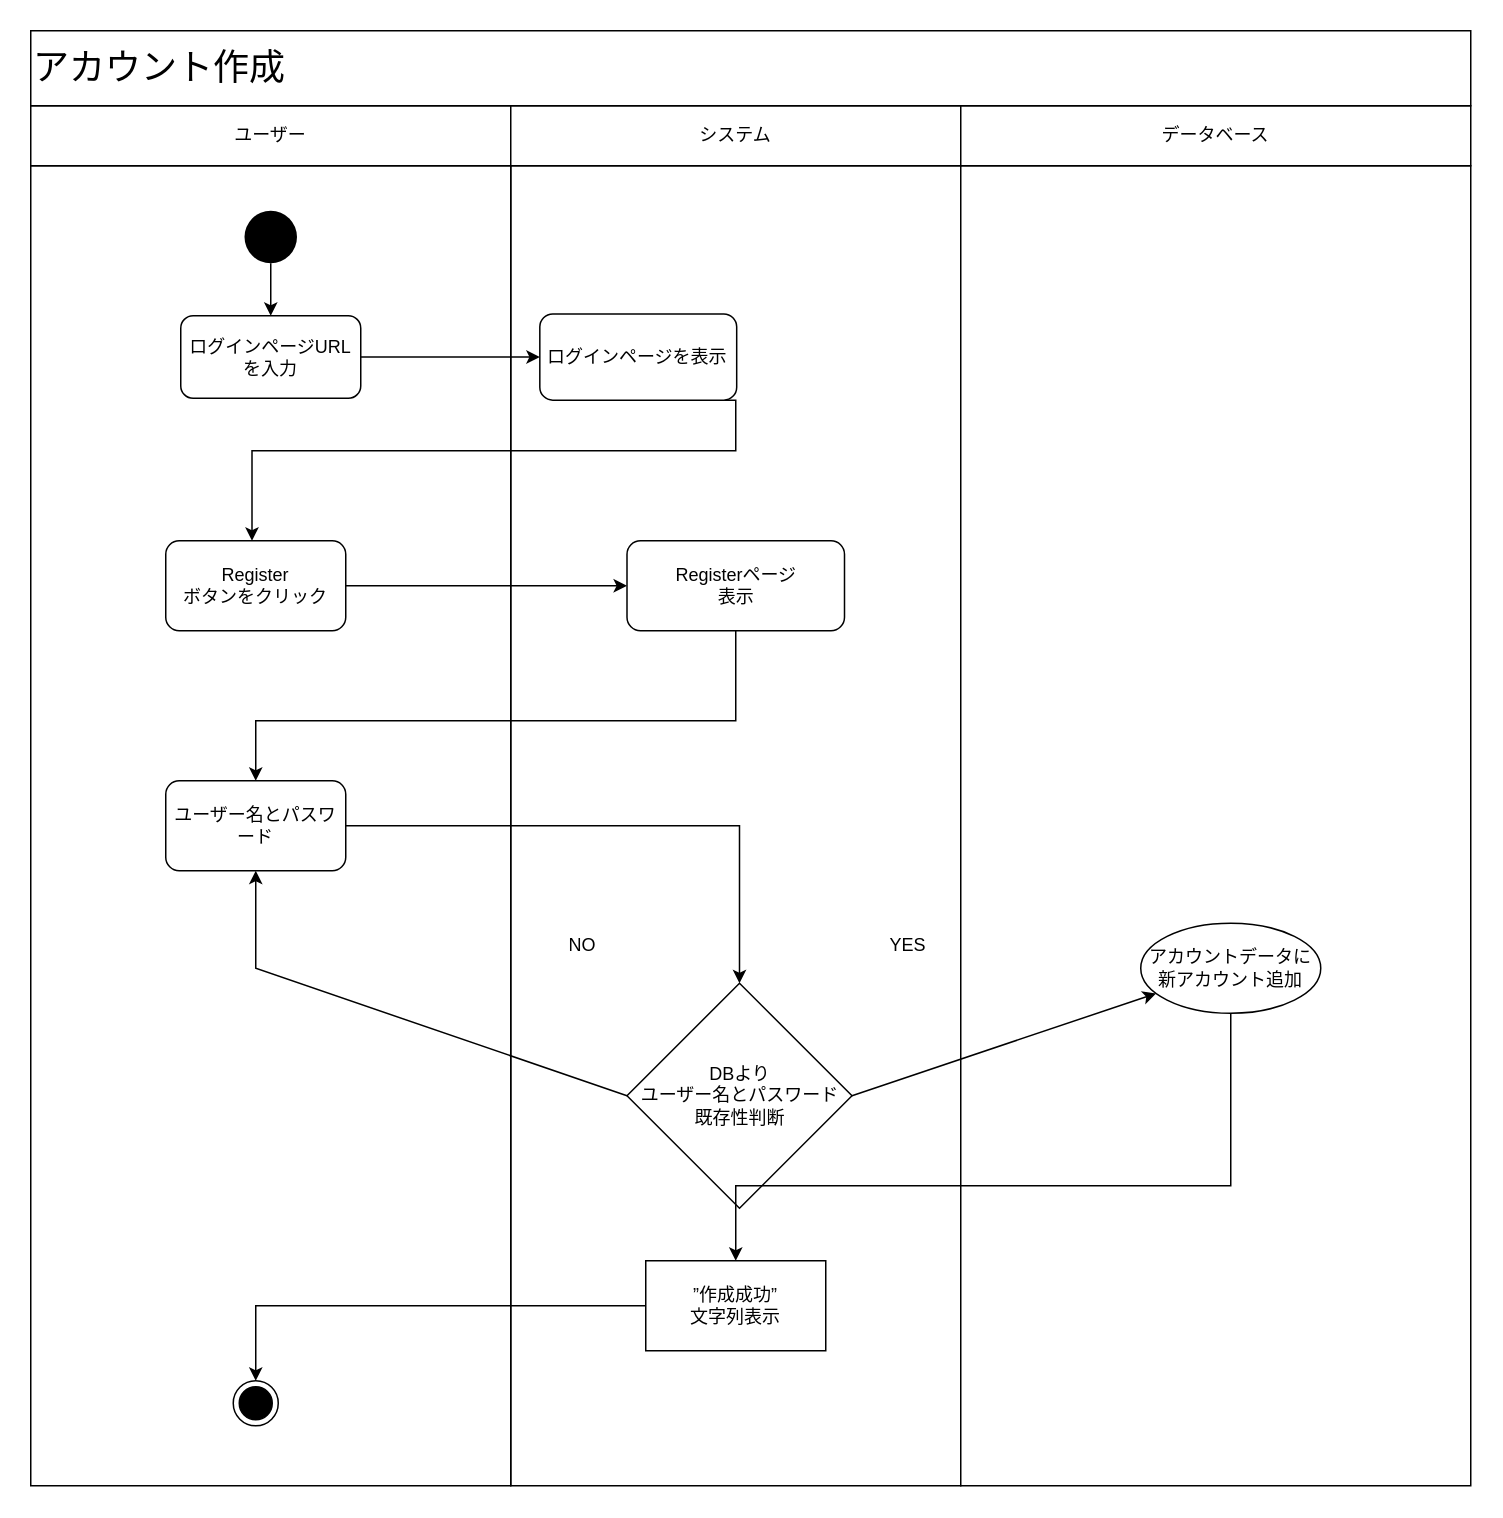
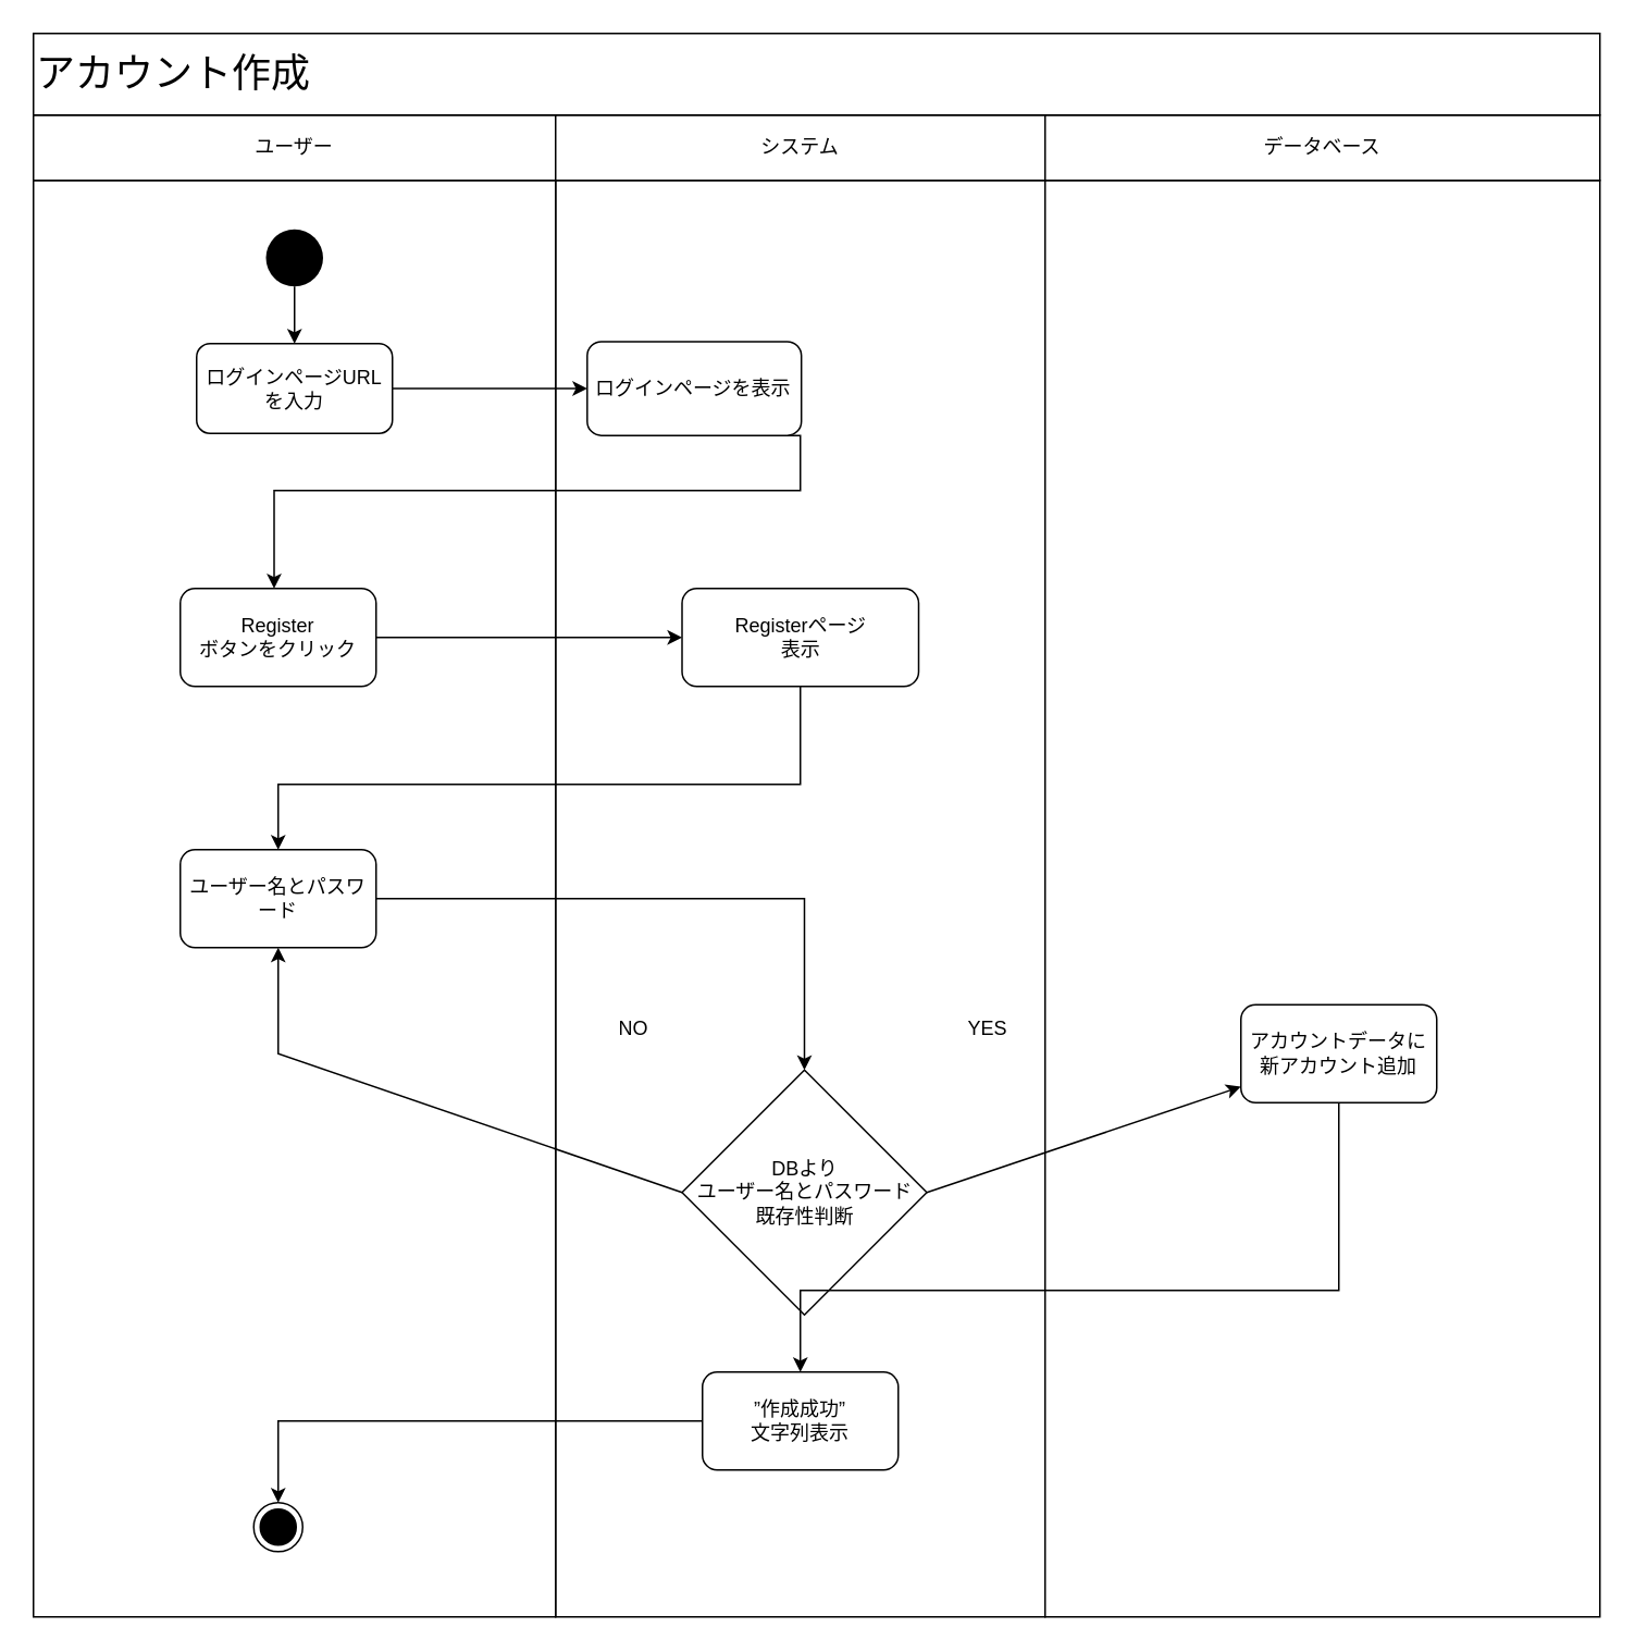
  <mxCell id="0" />
  <mxCell id="1" parent="0" />
  <mxCell id="2" value="" style="rounded=0;whiteSpace=wrap;html=1;direction=south;" parent="1" vertex="1"><mxGeometry x="340" y="110" width="300" height="880" as="geometry" /></mxCell>
  <mxCell id="3" value="" style="rounded=0;whiteSpace=wrap;html=1;direction=south;" parent="1" vertex="1"><mxGeometry x="20" y="110" width="320" height="880" as="geometry" /></mxCell>
  <mxCell id="4" value="" style="rounded=0;whiteSpace=wrap;html=1;direction=south;" parent="1" vertex="1"><mxGeometry x="640" y="110" width="340" height="880" as="geometry" /></mxCell>
  <mxCell id="5" value="ユーザー" style="rounded=0;whiteSpace=wrap;html=1;direction=south;" parent="1" vertex="1"><mxGeometry x="20" y="70" width="320" height="40" as="geometry" /></mxCell>
  <mxCell id="6" value="システム" style="rounded=0;whiteSpace=wrap;html=1;" parent="1" vertex="1"><mxGeometry x="340" y="70" width="300" height="40" as="geometry" /></mxCell>
  <mxCell id="7" value="データベース" style="rounded=0;whiteSpace=wrap;html=1;" parent="1" vertex="1"><mxGeometry x="640" y="70" width="340" height="40" as="geometry" /></mxCell>
  <mxCell id="8" value="" style="edgeStyle=orthogonalEdgeStyle;rounded=0;orthogonalLoop=1;jettySize=auto;html=1;" parent="1" source="9" target="11" edge="1"><mxGeometry relative="1" as="geometry" /></mxCell>
  <mxCell id="9" value="" style="ellipse;fillColor=#000000;strokeColor=none;" parent="1" vertex="1"><mxGeometry x="162.5" y="140" width="35" height="35" as="geometry" /></mxCell>
  <mxCell id="10" style="edgeStyle=orthogonalEdgeStyle;rounded=0;orthogonalLoop=1;jettySize=auto;html=1;entryX=0;entryY=0.5;entryDx=0;entryDy=0;" parent="1" source="11" target="14" edge="1"><mxGeometry relative="1" as="geometry" /></mxCell>
  <mxCell id="11" value="ログインページURLを入力" style="rounded=1;whiteSpace=wrap;html=1;" parent="1" vertex="1"><mxGeometry x="120" y="210" width="120" height="55" as="geometry" /></mxCell>
  <mxCell id="12" style="edgeStyle=orthogonalEdgeStyle;rounded=0;orthogonalLoop=1;jettySize=auto;html=1;entryX=0.5;entryY=0;entryDx=0;entryDy=0;exitX=0.5;exitY=1;exitDx=0;exitDy=0;" parent="1" source="14" edge="1"><mxGeometry relative="1" as="geometry"><Array as="points"><mxPoint x="490" y="300" /><mxPoint x="168" y="300" /></Array><mxPoint x="167.5" y="360" as="targetPoint" /></mxGeometry></mxCell>
  <mxCell id="13" value="Register&lt;br&gt;ボタンをクリック" style="rounded=1;whiteSpace=wrap;html=1;" parent="1" vertex="1"><mxGeometry x="110" y="360" width="120" height="60" as="geometry" /></mxCell>
  <mxCell id="14" value="ログインページを表示" style="rounded=1;whiteSpace=wrap;html=1;" parent="1" vertex="1"><mxGeometry x="359.38" y="208.75" width="131.25" height="57.5" as="geometry" /></mxCell>
  <mxCell id="15" style="edgeStyle=orthogonalEdgeStyle;rounded=0;orthogonalLoop=1;jettySize=auto;html=1;entryX=0;entryY=0.5;entryDx=0;entryDy=0;exitX=1;exitY=0.5;exitDx=0;exitDy=0;" parent="1" source="13" target="20" edge="1"><mxGeometry relative="1" as="geometry"><mxPoint x="295" y="530" as="sourcePoint" /><mxPoint x="418.75" y="530" as="targetPoint" /></mxGeometry></mxCell>
  <mxCell id="16" style="edgeStyle=orthogonalEdgeStyle;rounded=0;orthogonalLoop=1;jettySize=auto;html=1;entryX=0.5;entryY=0;entryDx=0;entryDy=0;exitX=0.5;exitY=1;exitDx=0;exitDy=0;" parent="1" source="20" target="23" edge="1"><mxGeometry relative="1" as="geometry"><mxPoint x="200" y="890" as="targetPoint" /><Array as="points"><mxPoint x="490" y="480" /><mxPoint x="170" y="480" /></Array><mxPoint x="510" y="820" as="sourcePoint" /></mxGeometry></mxCell>
  <mxCell id="17" value="" style="edgeStyle=orthogonalEdgeStyle;rounded=0;orthogonalLoop=1;jettySize=auto;html=1;startArrow=none;exitX=0;exitY=0.5;exitDx=0;exitDy=0;entryX=0;entryY=0.5;entryDx=0;entryDy=0;" parent="1" edge="1"><mxGeometry relative="1" as="geometry"><mxPoint x="445" y="755" as="targetPoint" /><mxPoint x="445" y="755" as="sourcePoint" /></mxGeometry></mxCell>
  <mxCell id="18" value="" style="ellipse;html=1;shape=endState;fillColor=#000000;strokeColor=#000000;" parent="1" vertex="1"><mxGeometry x="155" y="920" width="30" height="30" as="geometry" /></mxCell>
  <mxCell id="19" value="DBより&lt;br&gt;ユーザー名とパスワード&lt;br&gt;既存性判断" style="rhombus;whiteSpace=wrap;html=1;" parent="1" vertex="1"><mxGeometry x="417.5" y="655" width="150" height="150" as="geometry" /></mxCell>
  <mxCell id="20" value="Registerページ&lt;br&gt;表示" style="rounded=1;whiteSpace=wrap;html=1;" parent="1" vertex="1"><mxGeometry x="417.5" y="360" width="145" height="60" as="geometry" /></mxCell>
  <mxCell id="21" value="&lt;font style=&quot;font-size: 24px;&quot;&gt;アカウント作成&lt;/font&gt;" style="rounded=0;whiteSpace=wrap;html=1;align=left;" parent="1" vertex="1"><mxGeometry x="20" y="20" width="960" height="50" as="geometry" /></mxCell>
  <mxCell id="22" value="" style="edgeStyle=orthogonalEdgeStyle;rounded=0;orthogonalLoop=1;jettySize=auto;html=1;entryX=0.5;entryY=0;entryDx=0;entryDy=0;" parent="1" source="23" target="19" edge="1"><mxGeometry relative="1" as="geometry" /></mxCell>
  <mxCell id="23" value="ユーザー名とパスワード" style="rounded=1;whiteSpace=wrap;html=1;" parent="1" vertex="1"><mxGeometry x="110" y="520" width="120" height="60" as="geometry" /></mxCell>
  <mxCell id="24" value="" style="endArrow=classic;html=1;rounded=0;exitX=1;exitY=0.5;exitDx=0;exitDy=0;" parent="1" source="19" target="26" edge="1"><mxGeometry width="50" height="50" relative="1" as="geometry"><mxPoint x="820" y="580" as="sourcePoint" /><mxPoint x="510" y="640" as="targetPoint" /></mxGeometry></mxCell>
  <mxCell id="25" value="" style="edgeStyle=orthogonalEdgeStyle;rounded=0;orthogonalLoop=1;jettySize=auto;html=1;exitX=0.5;exitY=1;exitDx=0;exitDy=0;entryX=0.5;entryY=0;entryDx=0;entryDy=0;" parent="1" source="26" target="31" edge="1"><mxGeometry relative="1" as="geometry"><mxPoint x="730.059" y="780" as="targetPoint" /><Array as="points"><mxPoint x="820" y="790" /><mxPoint x="490" y="790" /></Array></mxGeometry></mxCell>
- <mxCell id="26" value="アカウントデータに新アカウント追加" style="ellipse;whiteSpace=wrap;html=1;" parent="1" vertex="1"><mxGeometry x="760" y="615" width="120" height="60" as="geometry" /></mxCell>
+ <mxCell id="26" value="アカウントデータに新アカウント追加" style="rounded=1;whiteSpace=wrap;html=1;" parent="1" vertex="1"><mxGeometry x="760" y="615" width="120" height="60" as="geometry" /></mxCell>
  <mxCell id="27" value="YES" style="text;html=1;strokeColor=none;fillColor=none;align=center;verticalAlign=middle;whiteSpace=wrap;rounded=0;" parent="1" vertex="1"><mxGeometry x="575" y="615" width="60" height="30" as="geometry" /></mxCell>
  <mxCell id="28" value="NO" style="text;html=1;strokeColor=none;fillColor=none;align=center;verticalAlign=middle;whiteSpace=wrap;rounded=0;" parent="1" vertex="1"><mxGeometry x="357.5" y="615" width="60" height="30" as="geometry" /></mxCell>
  <mxCell id="29" value="" style="endArrow=classic;html=1;rounded=0;exitX=0;exitY=0.5;exitDx=0;exitDy=0;entryX=0.5;entryY=1;entryDx=0;entryDy=0;" parent="1" source="19" target="23" edge="1"><mxGeometry width="50" height="50" relative="1" as="geometry"><mxPoint x="460" y="550" as="sourcePoint" /><mxPoint x="510" y="500" as="targetPoint" /><Array as="points"><mxPoint x="170" y="645" /></Array></mxGeometry></mxCell>
  <mxCell id="30" value="" style="edgeStyle=orthogonalEdgeStyle;rounded=0;orthogonalLoop=1;jettySize=auto;html=1;entryX=0.5;entryY=0;entryDx=0;entryDy=0;" parent="1" source="31" target="18" edge="1"><mxGeometry relative="1" as="geometry"><mxPoint x="490" y="930" as="targetPoint" /></mxGeometry></mxCell>
- <mxCell id="31" value="”作成成功”&lt;br&gt;文字列表示" style="whiteSpace=wrap;html=1;rounded=0;" parent="1" vertex="1"><mxGeometry x="430" y="840" width="120" height="60" as="geometry" /></mxCell>
+ <mxCell id="31" value="”作成成功”&lt;br&gt;文字列表示" style="rounded=1;whiteSpace=wrap;html=1;" parent="1" vertex="1"><mxGeometry x="430" y="840" width="120" height="60" as="geometry" /></mxCell>
